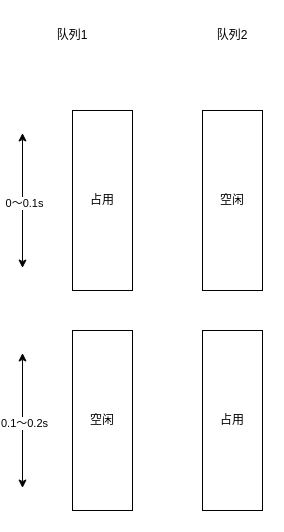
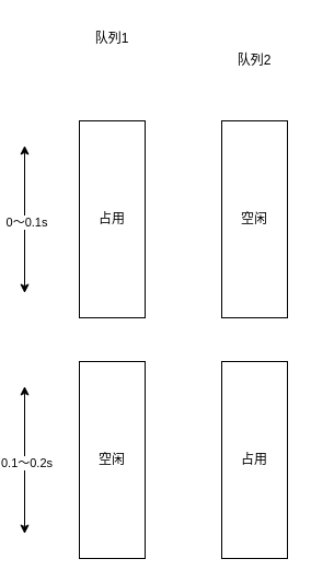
  <mxCell id="0" />
  <mxCell id="1" parent="0" />
  <mxCell id="2" value="占用" style="rounded=0;whiteSpace=wrap;html=1;" vertex="1" parent="1"><mxGeometry x="70" y="110" width="60" height="180" as="geometry" /></mxCell>
  <mxCell id="3" value="空闲" style="rounded=0;whiteSpace=wrap;html=1;" vertex="1" parent="1"><mxGeometry x="200" y="110" width="60" height="180" as="geometry" /></mxCell>
  <mxCell id="4" value="占用" style="rounded=0;whiteSpace=wrap;html=1;" vertex="1" parent="1"><mxGeometry x="200" y="330" width="60" height="180" as="geometry" /></mxCell>
  <mxCell id="5" value="空闲" style="rounded=0;whiteSpace=wrap;html=1;" vertex="1" parent="1"><mxGeometry x="70" y="330" width="60" height="180" as="geometry" /></mxCell>
- <mxCell id="6" value="队列1" style="text;html=1;strokeColor=none;fillColor=none;align=center;verticalAlign=middle;whiteSpace=wrap;rounded=0;" vertex="1" parent="1"><mxGeometry x="40" y="20" width="60" height="30" as="geometry" /></mxCell>
- <mxCell id="7" value="队列2" style="text;html=1;strokeColor=none;fillColor=none;align=center;verticalAlign=middle;whiteSpace=wrap;rounded=0;" vertex="1" parent="1"><mxGeometry x="200" y="20" width="60" height="30" as="geometry" /></mxCell>
+ <mxCell id="6" value="队列1" style="text;html=1;strokeColor=none;fillColor=none;align=center;verticalAlign=middle;whiteSpace=wrap;rounded=0;" vertex="1" parent="1"><mxGeometry x="70" y="20" width="60" height="30" as="geometry" /></mxCell>
+ <mxCell id="7" value="队列2" style="text;html=1;strokeColor=none;fillColor=none;align=center;verticalAlign=middle;whiteSpace=wrap;rounded=0;" vertex="1" parent="1"><mxGeometry x="200" y="40" width="60" height="30" as="geometry" /></mxCell>
  <mxCell id="8" value="" style="endArrow=classic;startArrow=classic;html=1;rounded=0;" edge="1" parent="1"><mxGeometry width="50" height="50" relative="1" as="geometry"><mxPoint x="20" y="267.5" as="sourcePoint" /><mxPoint x="20" y="132.5" as="targetPoint" /></mxGeometry></mxCell>
  <mxCell id="9" value="0～0.1s" style="edgeLabel;html=1;align=center;verticalAlign=middle;resizable=0;points=[];" vertex="1" connectable="0" parent="8"><mxGeometry x="-0.03" y="-1" relative="1" as="geometry"><mxPoint as="offset" /></mxGeometry></mxCell>
  <mxCell id="10" value="" style="endArrow=classic;startArrow=classic;html=1;rounded=0;" edge="1" parent="1"><mxGeometry width="50" height="50" relative="1" as="geometry"><mxPoint x="20" y="487.5" as="sourcePoint" /><mxPoint x="20" y="352.5" as="targetPoint" /></mxGeometry></mxCell>
  <mxCell id="11" value="0.1～0.2s" style="edgeLabel;html=1;align=center;verticalAlign=middle;resizable=0;points=[];" vertex="1" connectable="0" parent="10"><mxGeometry x="-0.03" y="-1" relative="1" as="geometry"><mxPoint as="offset" /></mxGeometry></mxCell>
